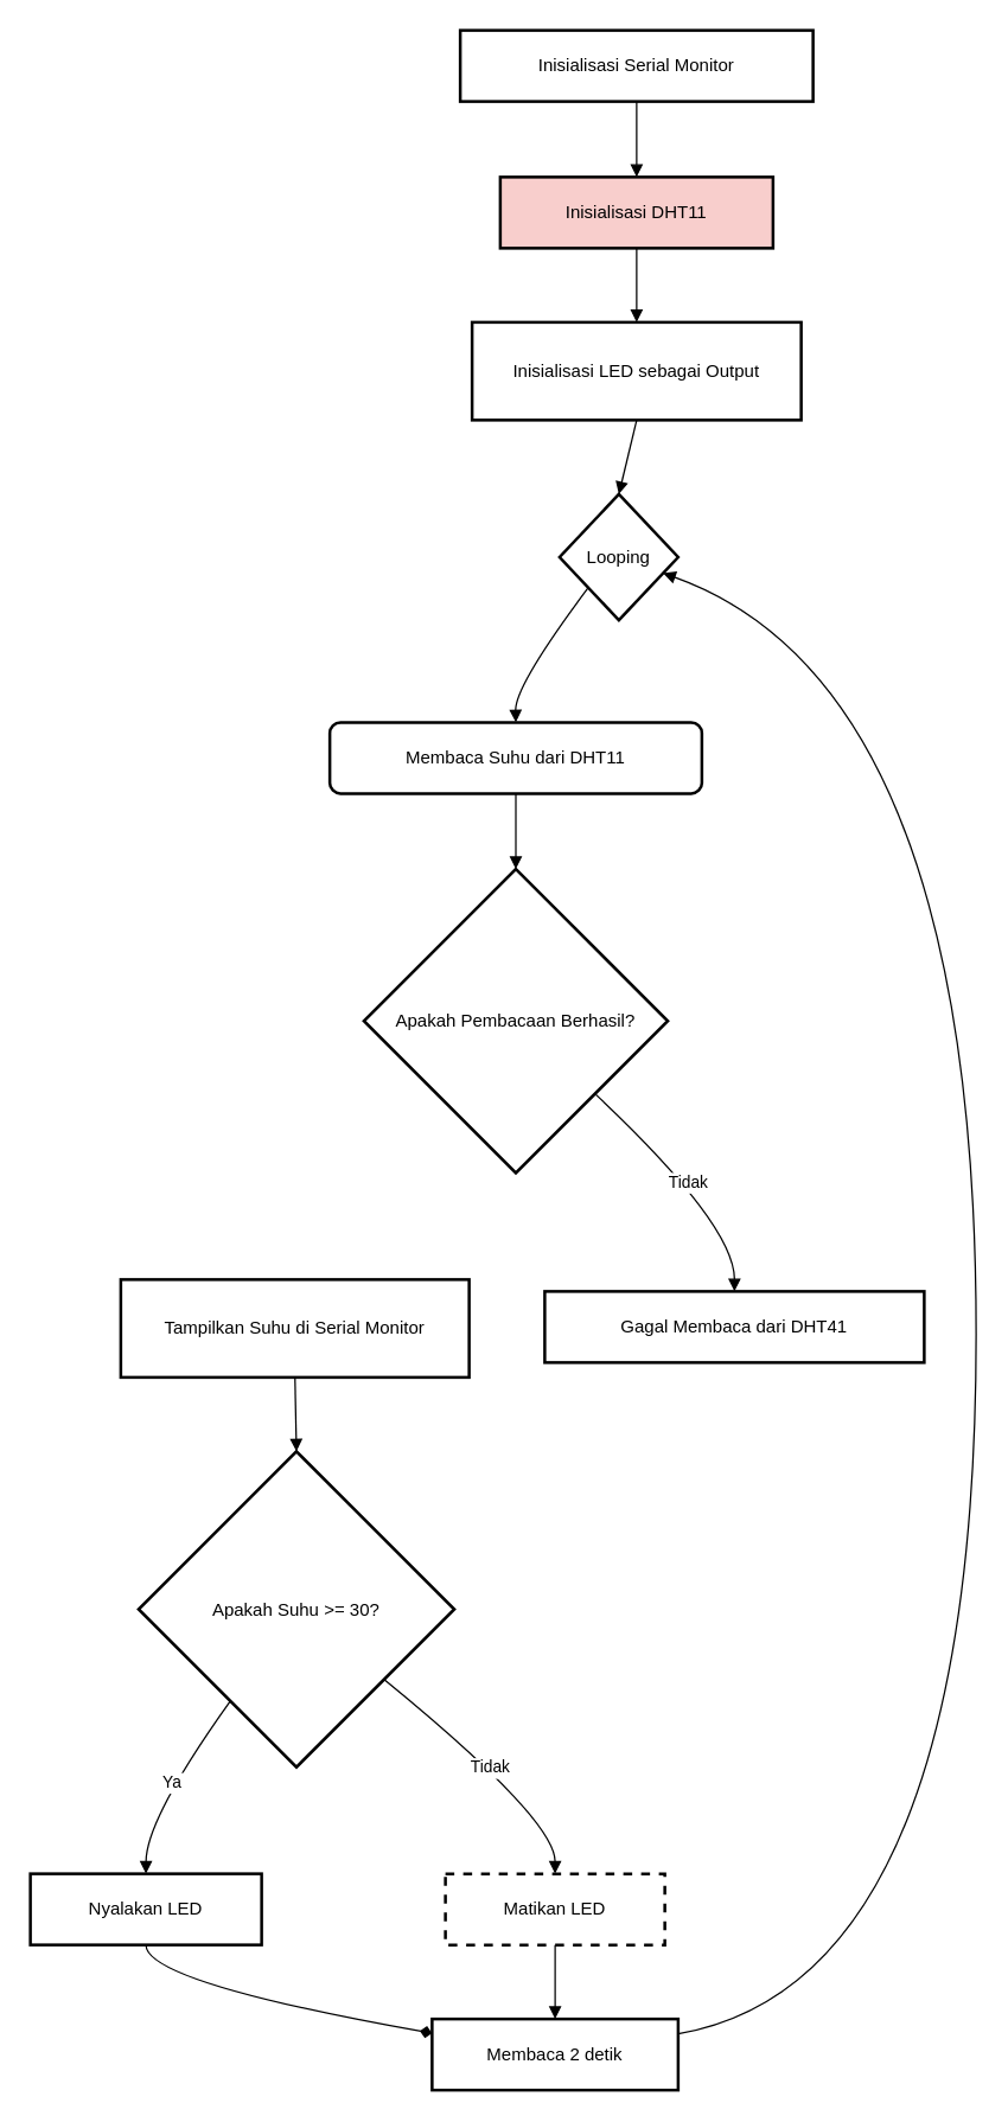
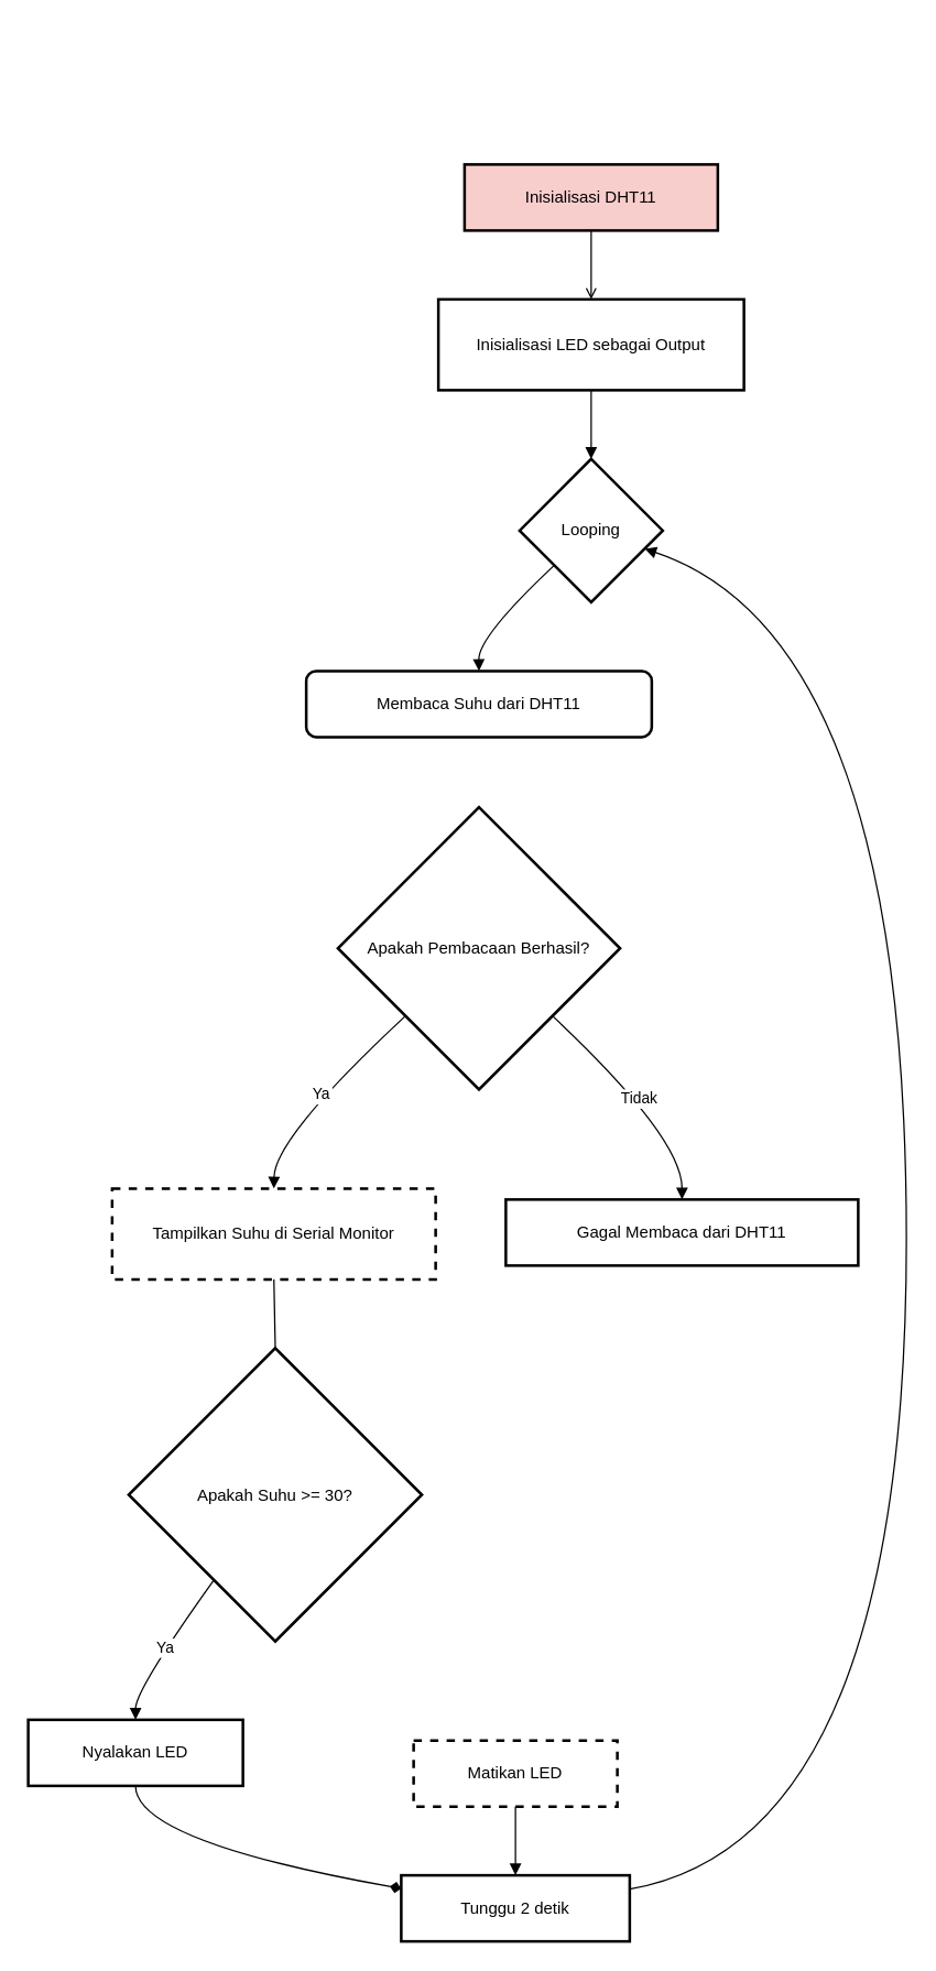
  <mxCell id="0" />
  <mxCell id="1" parent="0" />
- <mxCell id="2" value="Inisialisasi Serial Monitor" style="whiteSpace=wrap;strokeWidth=2;" vertex="1" parent="1"><mxGeometry x="310" y="20" width="238" height="48" as="geometry" /></mxCell>
  <mxCell id="3" value="Inisialisasi DHT11" style="whiteSpace=wrap;strokeWidth=2;fillColor=#f8cecc;" vertex="1" parent="1"><mxGeometry x="337" y="119" width="184" height="48" as="geometry" /></mxCell>
  <mxCell id="4" value="Inisialisasi LED sebagai Output" style="whiteSpace=wrap;strokeWidth=2;" vertex="1" parent="1"><mxGeometry x="318" y="217" width="222" height="66" as="geometry" /></mxCell>
- <mxCell id="5" value="Looping" style="rhombus;strokeWidth=2;whiteSpace=wrap;" vertex="1" parent="1"><mxGeometry x="377" y="333" width="80" height="85" as="geometry" /></mxCell>
+ <mxCell id="5" value="Looping" style="rhombus;strokeWidth=2;whiteSpace=wrap;" vertex="1" parent="1"><mxGeometry x="377" y="333" width="104" height="104" as="geometry" /></mxCell>
  <mxCell id="6" value="Membaca Suhu dari DHT11" style="whiteSpace=wrap;strokeWidth=2;rounded=1;" vertex="1" parent="1"><mxGeometry x="222" y="487" width="251" height="48" as="geometry" /></mxCell>
  <mxCell id="7" value="Apakah Pembacaan Berhasil?" style="rhombus;strokeWidth=2;whiteSpace=wrap;" vertex="1" parent="1"><mxGeometry x="245" y="586" width="205" height="205" as="geometry" /></mxCell>
- <mxCell id="8" value="Tampilkan Suhu di Serial Monitor" style="whiteSpace=wrap;strokeWidth=2;" vertex="1" parent="1"><mxGeometry x="81" y="863" width="235" height="66" as="geometry" /></mxCell>
- <mxCell id="9" value="Gagal Membaca dari DHT41" style="whiteSpace=wrap;strokeWidth=2;" vertex="1" parent="1"><mxGeometry x="367" y="871" width="256" height="48" as="geometry" /></mxCell>
+ <mxCell id="8" value="Tampilkan Suhu di Serial Monitor" style="whiteSpace=wrap;strokeWidth=2;dashed=1;" vertex="1" parent="1"><mxGeometry x="81" y="863" width="235" height="66" as="geometry" /></mxCell>
+ <mxCell id="9" value="Gagal Membaca dari DHT11" style="whiteSpace=wrap;strokeWidth=2;" vertex="1" parent="1"><mxGeometry x="367" y="871" width="256" height="48" as="geometry" /></mxCell>
  <mxCell id="10" value="Apakah Suhu &gt;= 30?" style="rhombus;strokeWidth=2;whiteSpace=wrap;" vertex="1" parent="1"><mxGeometry x="93" y="979" width="213" height="213" as="geometry" /></mxCell>
- <mxCell id="11" value="Nyalakan LED" style="whiteSpace=wrap;strokeWidth=2;" vertex="1" parent="1"><mxGeometry x="20" y="1264" width="156" height="48" as="geometry" /></mxCell>
+ <mxCell id="11" value="Nyalakan LED" style="whiteSpace=wrap;strokeWidth=2;" vertex="1" parent="1"><mxGeometry x="20" y="1249" width="156" height="48" as="geometry" /></mxCell>
  <mxCell id="12" value="Matikan LED" style="whiteSpace=wrap;strokeWidth=2;dashed=1;" vertex="1" parent="1"><mxGeometry x="300" y="1264" width="148" height="48" as="geometry" /></mxCell>
- <mxCell id="13" value="Membaca 2 detik" style="whiteSpace=wrap;strokeWidth=2;" vertex="1" parent="1"><mxGeometry x="291" y="1362" width="166" height="48" as="geometry" /></mxCell>
- <mxCell id="14" value="" style="curved=1;startArrow=none;endArrow=block;exitX=0.5;exitY=1.02;entryX=0.5;entryY=0;rounded=0;" edge="1" parent="1" source="2" target="3"><mxGeometry relative="1" as="geometry"><Array as="points" /></mxGeometry></mxCell>
- <mxCell id="15" value="" style="curved=1;startArrow=none;endArrow=block;exitX=0.5;exitY=1;entryX=0.5;entryY=0;rounded=0;" edge="1" parent="1" source="3" target="4"><mxGeometry relative="1" as="geometry"><Array as="points" /></mxGeometry></mxCell>
+ <mxCell id="13" value="Tunggu 2 detik" style="whiteSpace=wrap;strokeWidth=2;" vertex="1" parent="1"><mxGeometry x="291" y="1362" width="166" height="48" as="geometry" /></mxCell>
+ <mxCell id="15" value="" style="curved=1;startArrow=none;endArrow=open;exitX=0.5;exitY=1;entryX=0.5;entryY=0;rounded=0;" edge="1" parent="1" source="3" target="4"><mxGeometry relative="1" as="geometry"><Array as="points" /></mxGeometry></mxCell>
  <mxCell id="16" value="" style="curved=1;startArrow=none;endArrow=block;exitX=0.5;exitY=1;entryX=0.5;entryY=0;rounded=0;" edge="1" parent="1" source="4" target="5"><mxGeometry relative="1" as="geometry"><Array as="points" /></mxGeometry></mxCell>
  <mxCell id="17" value="" style="curved=1;startArrow=none;endArrow=block;exitX=0;exitY=0.97;entryX=0.5;entryY=0;rounded=0;" edge="1" parent="1" source="5" target="6"><mxGeometry relative="1" as="geometry"><Array as="points"><mxPoint x="347" y="462" /></Array></mxGeometry></mxCell>
- <mxCell id="18" value="" style="curved=1;startArrow=none;endArrow=block;exitX=0.5;exitY=1.01;entryX=0.5;entryY=0;rounded=0;" edge="1" parent="1" source="6" target="7"><mxGeometry relative="1" as="geometry"><Array as="points" /></mxGeometry></mxCell>
+ <mxCell id="19" value="Ya" style="curved=1;startArrow=none;endArrow=block;exitX=0;exitY=0.96;entryX=0.5;entryY=-0.01;rounded=0;" edge="1" parent="1" source="7" target="8"><mxGeometry relative="1" as="geometry"><Array as="points"><mxPoint x="199" y="826" /></Array></mxGeometry></mxCell>
  <mxCell id="20" value="Tidak" style="curved=1;startArrow=none;endArrow=block;exitX=1;exitY=0.96;entryX=0.5;entryY=0.01;rounded=0;" edge="1" parent="1" source="7" target="9"><mxGeometry relative="1" as="geometry"><Array as="points"><mxPoint x="495" y="826" /></Array></mxGeometry></mxCell>
- <mxCell id="21" value="" style="curved=1;startArrow=none;endArrow=block;exitX=0.5;exitY=0.99;entryX=0.5;entryY=0;rounded=0;" edge="1" parent="1" source="8" target="10"><mxGeometry relative="1" as="geometry"><Array as="points" /></mxGeometry></mxCell>
+ <mxCell id="21" value="" style="curved=1;startArrow=none;endArrow=none;exitX=0.5;exitY=0.99;entryX=0.5;entryY=0;rounded=0;" edge="1" parent="1" source="8" target="10"><mxGeometry relative="1" as="geometry"><Array as="points" /></mxGeometry></mxCell>
  <mxCell id="22" value="Ya" style="curved=1;startArrow=none;endArrow=block;exitX=0.14;exitY=1;entryX=0.5;entryY=-0.01;rounded=0;" edge="1" parent="1" source="10" target="11"><mxGeometry relative="1" as="geometry"><Array as="points"><mxPoint x="98" y="1227" /></Array></mxGeometry></mxCell>
- <mxCell id="23" value="Tidak" style="curved=1;startArrow=none;endArrow=block;exitX=1;exitY=0.9;entryX=0.5;entryY=-0.01;rounded=0;" edge="1" parent="1" source="10" target="12"><mxGeometry relative="1" as="geometry"><Array as="points"><mxPoint x="374" y="1227" /></Array></mxGeometry></mxCell>
  <mxCell id="24" value="" style="curved=1;startArrow=none;endArrow=diamond;exitX=0.5;exitY=1;entryX=0;entryY=0.2;rounded=0;" edge="1" parent="1" source="11" target="13"><mxGeometry relative="1" as="geometry"><Array as="points"><mxPoint x="98" y="1337" /></Array></mxGeometry></mxCell>
  <mxCell id="25" value="" style="curved=1;startArrow=none;endArrow=block;exitX=0.5;exitY=1;entryX=0.5;entryY=0;rounded=0;" edge="1" parent="1" source="12" target="13"><mxGeometry relative="1" as="geometry"><Array as="points" /></mxGeometry></mxCell>
  <mxCell id="26" value="" style="curved=1;startArrow=none;endArrow=block;exitX=1;exitY=0.21;entryX=1;entryY=0.67;rounded=0;" edge="1" parent="1" source="13" target="5"><mxGeometry relative="1" as="geometry"><Array as="points"><mxPoint x="658" y="1337" /><mxPoint x="658" y="462" /></Array></mxGeometry></mxCell>
